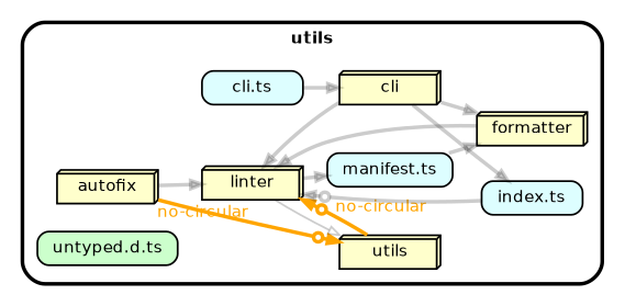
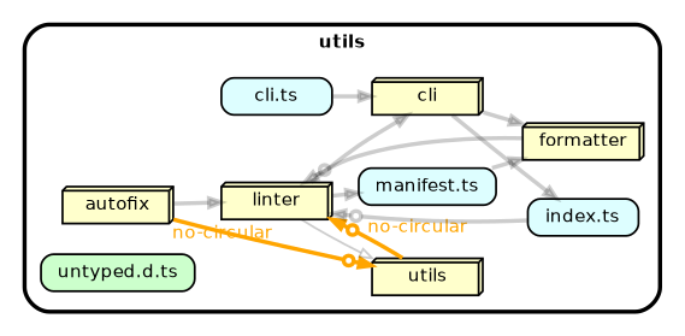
  strict digraph {
    compound=true
    fillcolor="#ffffff"
    fontname="Helvetica-bold"
    fontsize=9
    nodesep=0.16
    rankdir=LR
    ranksep=0.18
    splines=true
    style="rounded,bold,filled"
    node [color=black fillcolor="#ffffcc" fontcolor=black fontname=Helvetica fontsize=9 shape=box3d style="rounded, filled"]
    edge [arrowhead=normal arrowsize=0.6 color="#00000033" fontname=Helvetica fontsize=9 penwidth=2.0]
    n1 [height=0.2 label=<autofix>]
    n2 [height=0.2 label=<linter>]
    n3 [height=0.2 label=<utils>]
    n4 [height=0.2 label=<cli>]
    n5 [height=0.2 label=<formatter>]
    n6 [fillcolor="#ddfeff" height=0.2 label=<index.ts> shape=box]
    n7 [fillcolor="#ddfeff" height=0.2 label=<cli.ts> shape=box]
    n8 [fillcolor="#ddfeff" height=0.2 label=<manifest.ts> shape=box]
    n9 [fillcolor="#ccffcc" height=0.2 label=<untyped.d.ts> shape=box]
    subgraph cluster_1 {
      label=utils
      n1
      n2
      n3
      n4
      n5
      n6
      n7
      n8
      n9
    }
    n1 -> n2
    n1 -> n3 [arrowhead=normalnoneodot color=orange fontcolor=orange xlabel="no-circular"]
    n2 -> n3 [arrowhead=onormal penwidth=1.0]
    n2 -> n8
    n3 -> n2 [arrowhead=normalnoneodot color=orange fontcolor=orange xlabel="no-circular"]
-   n4 -> n2
+   n2 -> n4
    n4 -> n5
    n4 -> n6
-   n5 -> n2
+   n5 -> n2 [arrowhead=normalnoneodot]
    n6 -> n2 [arrowhead=normalnoneodot]
    n7 -> n4
    n8 -> n5
  }
